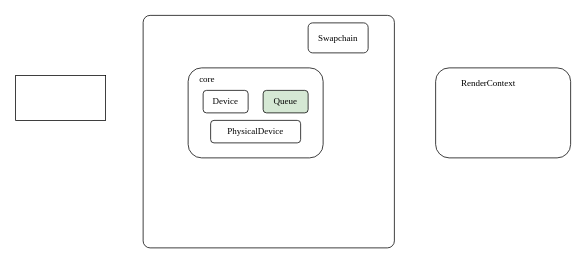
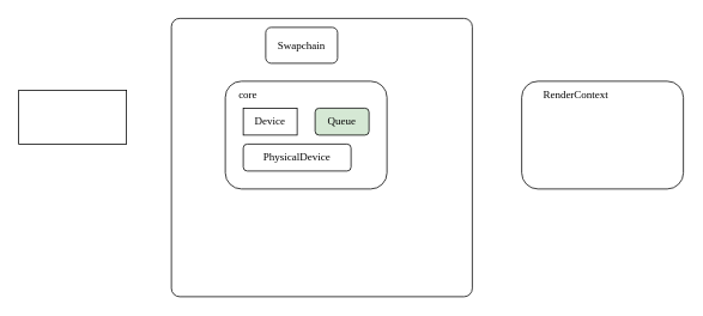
  <mxCell id="0" />
  <mxCell id="1" parent="0" />
  <mxCell id="2" value="" style="rounded=1;whiteSpace=wrap;html=1;fontFamily=Lucida Console;arcSize=3;" vertex="1" parent="1"><mxGeometry x="190" y="20" width="335" height="310" as="geometry" /></mxCell>
  <mxCell id="3" value="" style="rounded=1;whiteSpace=wrap;html=1;fontFamily=Lucida Console;" vertex="1" parent="1"><mxGeometry x="250" y="90" width="180" height="120" as="geometry" /></mxCell>
- <mxCell id="4" value="Swapchain" style="rounded=1;whiteSpace=wrap;html=1;fontFamily=Lucida Console;" vertex="1" parent="1"><mxGeometry x="410" y="30" width="80" height="40" as="geometry" /></mxCell>
- <mxCell id="5" value="Device" style="rounded=1;whiteSpace=wrap;html=1;fontFamily=Lucida Console;" vertex="1" parent="1"><mxGeometry x="270" y="120" width="60" height="30" as="geometry" /></mxCell>
+ <mxCell id="4" value="Swapchain" style="rounded=1;whiteSpace=wrap;html=1;fontFamily=Lucida Console;" vertex="1" parent="1"><mxGeometry x="295" y="30" width="80" height="40" as="geometry" /></mxCell>
+ <mxCell id="5" value="Device" style="whiteSpace=wrap;html=1;fontFamily=Lucida Console;rounded=0;" vertex="1" parent="1"><mxGeometry x="270" y="120" width="60" height="30" as="geometry" /></mxCell>
  <mxCell id="6" value="core" style="text;html=1;align=center;verticalAlign=middle;resizable=0;points=[];autosize=1;strokeColor=none;fillColor=none;fontFamily=Lucida Console;" vertex="1" parent="1"><mxGeometry x="250" y="90" width="50" height="30" as="geometry" /></mxCell>
- <mxCell id="7" value="PhysicalDevice" style="rounded=1;whiteSpace=wrap;html=1;fontFamily=Lucida Console;" vertex="1" parent="1"><mxGeometry x="280" y="160" width="120" height="30" as="geometry" /></mxCell>
+ <mxCell id="7" value="PhysicalDevice" style="rounded=1;whiteSpace=wrap;html=1;fontFamily=Lucida Console;" vertex="1" parent="1"><mxGeometry x="270" y="160" width="120" height="30" as="geometry" /></mxCell>
  <mxCell id="8" value="Queue" style="rounded=1;whiteSpace=wrap;html=1;fontFamily=Lucida Console;fillColor=#d5e8d4;" vertex="1" parent="1"><mxGeometry x="350" y="120" width="60" height="30" as="geometry" /></mxCell>
  <mxCell id="9" value="" style="rounded=0;whiteSpace=wrap;html=1;" vertex="1" parent="1"><mxGeometry x="20" y="100" width="120" height="60" as="geometry" /></mxCell>
  <mxCell id="10" value="" style="rounded=1;whiteSpace=wrap;html=1;fontFamily=Lucida Console;" vertex="1" parent="1"><mxGeometry x="580" y="90" width="180" height="120" as="geometry" /></mxCell>
- <mxCell id="11" value="RenderContext" style="text;html=1;align=center;verticalAlign=middle;resizable=0;points=[];autosize=1;strokeColor=none;fillColor=none;fontFamily=Lucida Console;" vertex="1" parent="1"><mxGeometry x="590" y="95" width="120" height="30" as="geometry" /></mxCell>
+ <mxCell id="11" value="RenderContext" style="text;html=1;align=center;verticalAlign=middle;resizable=0;points=[];autosize=1;strokeColor=none;fillColor=none;fontFamily=Lucida Console;" vertex="1" parent="1"><mxGeometry x="580" y="90" width="120" height="30" as="geometry" /></mxCell>
